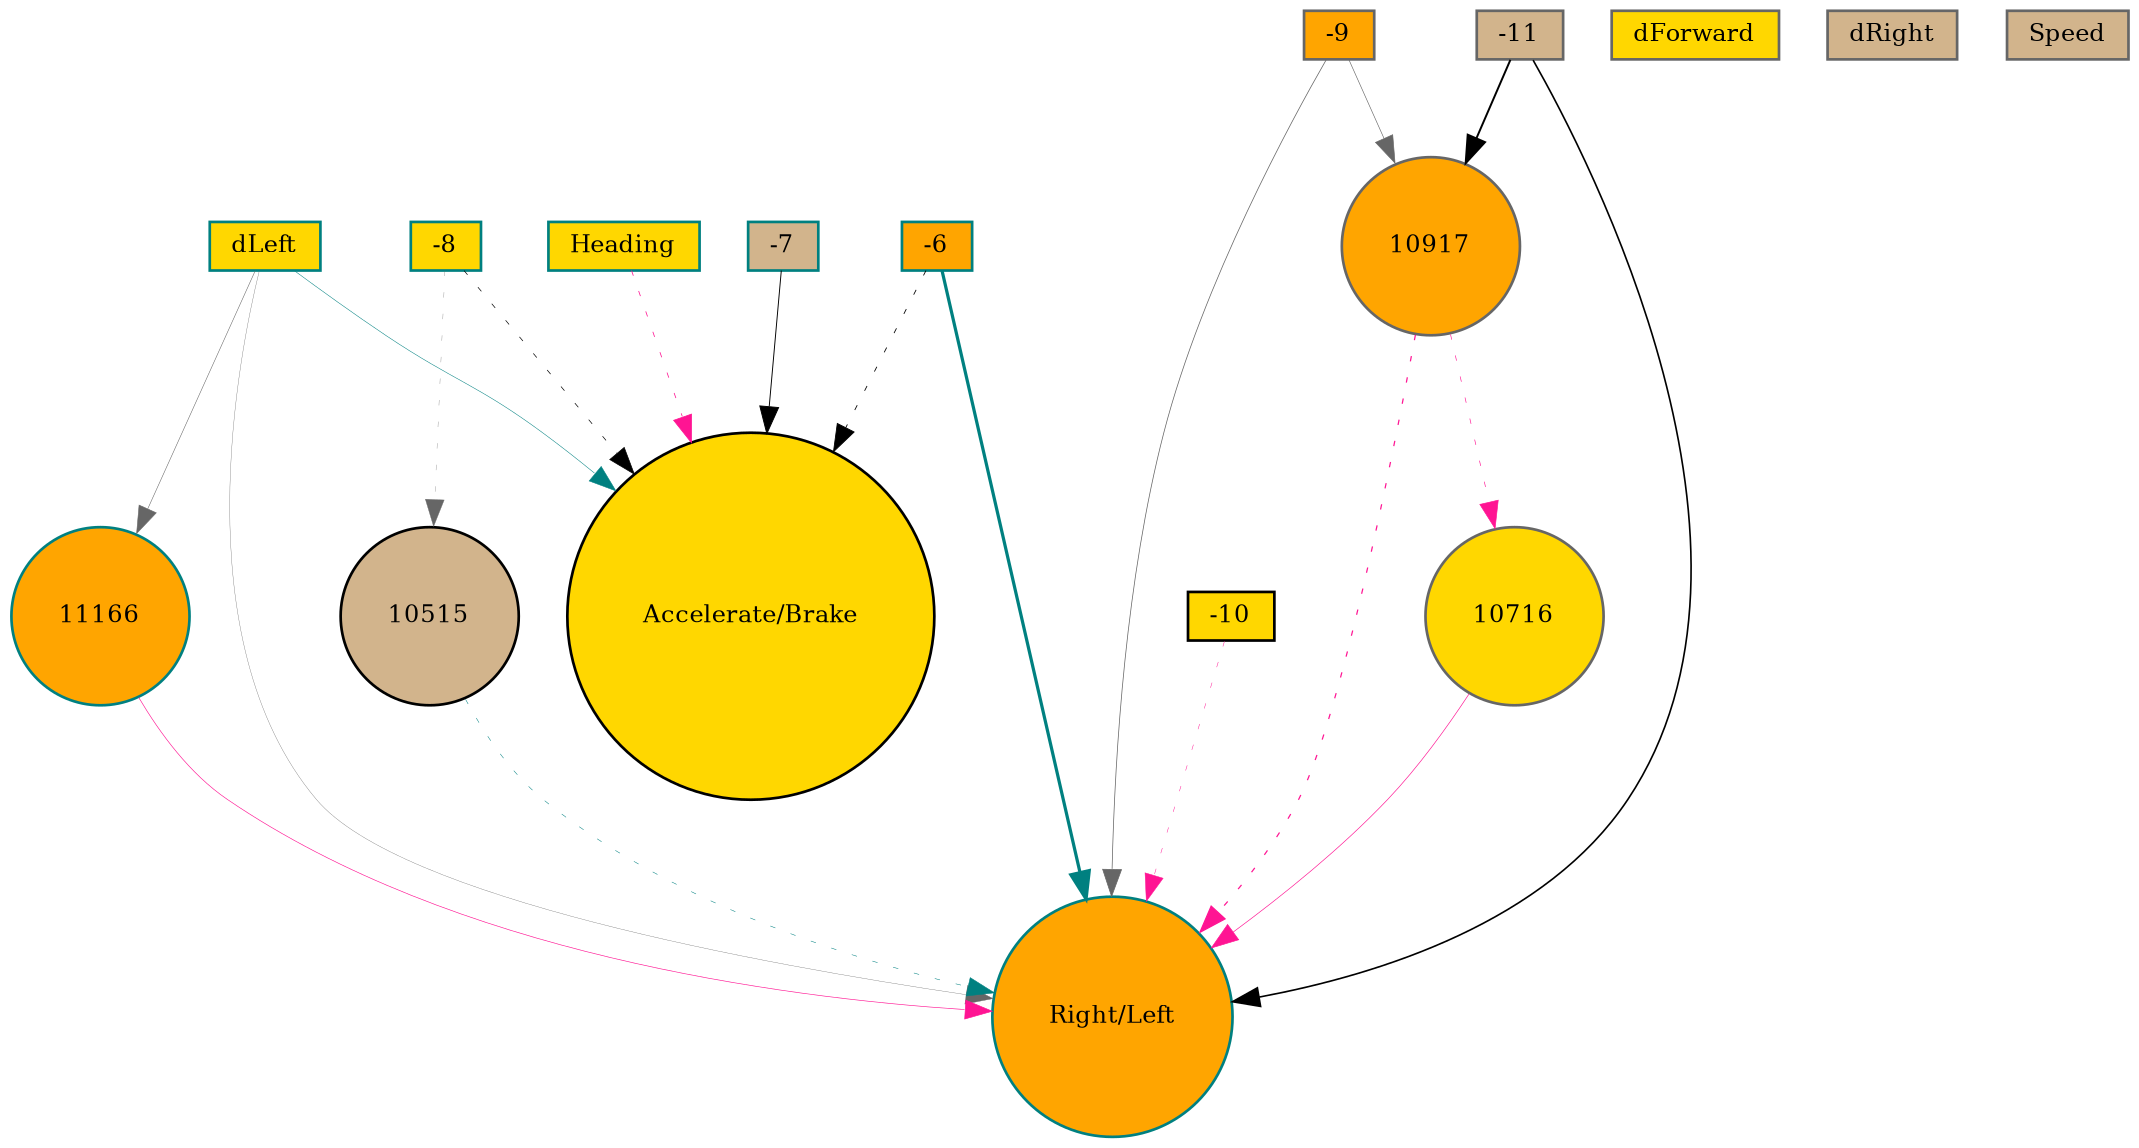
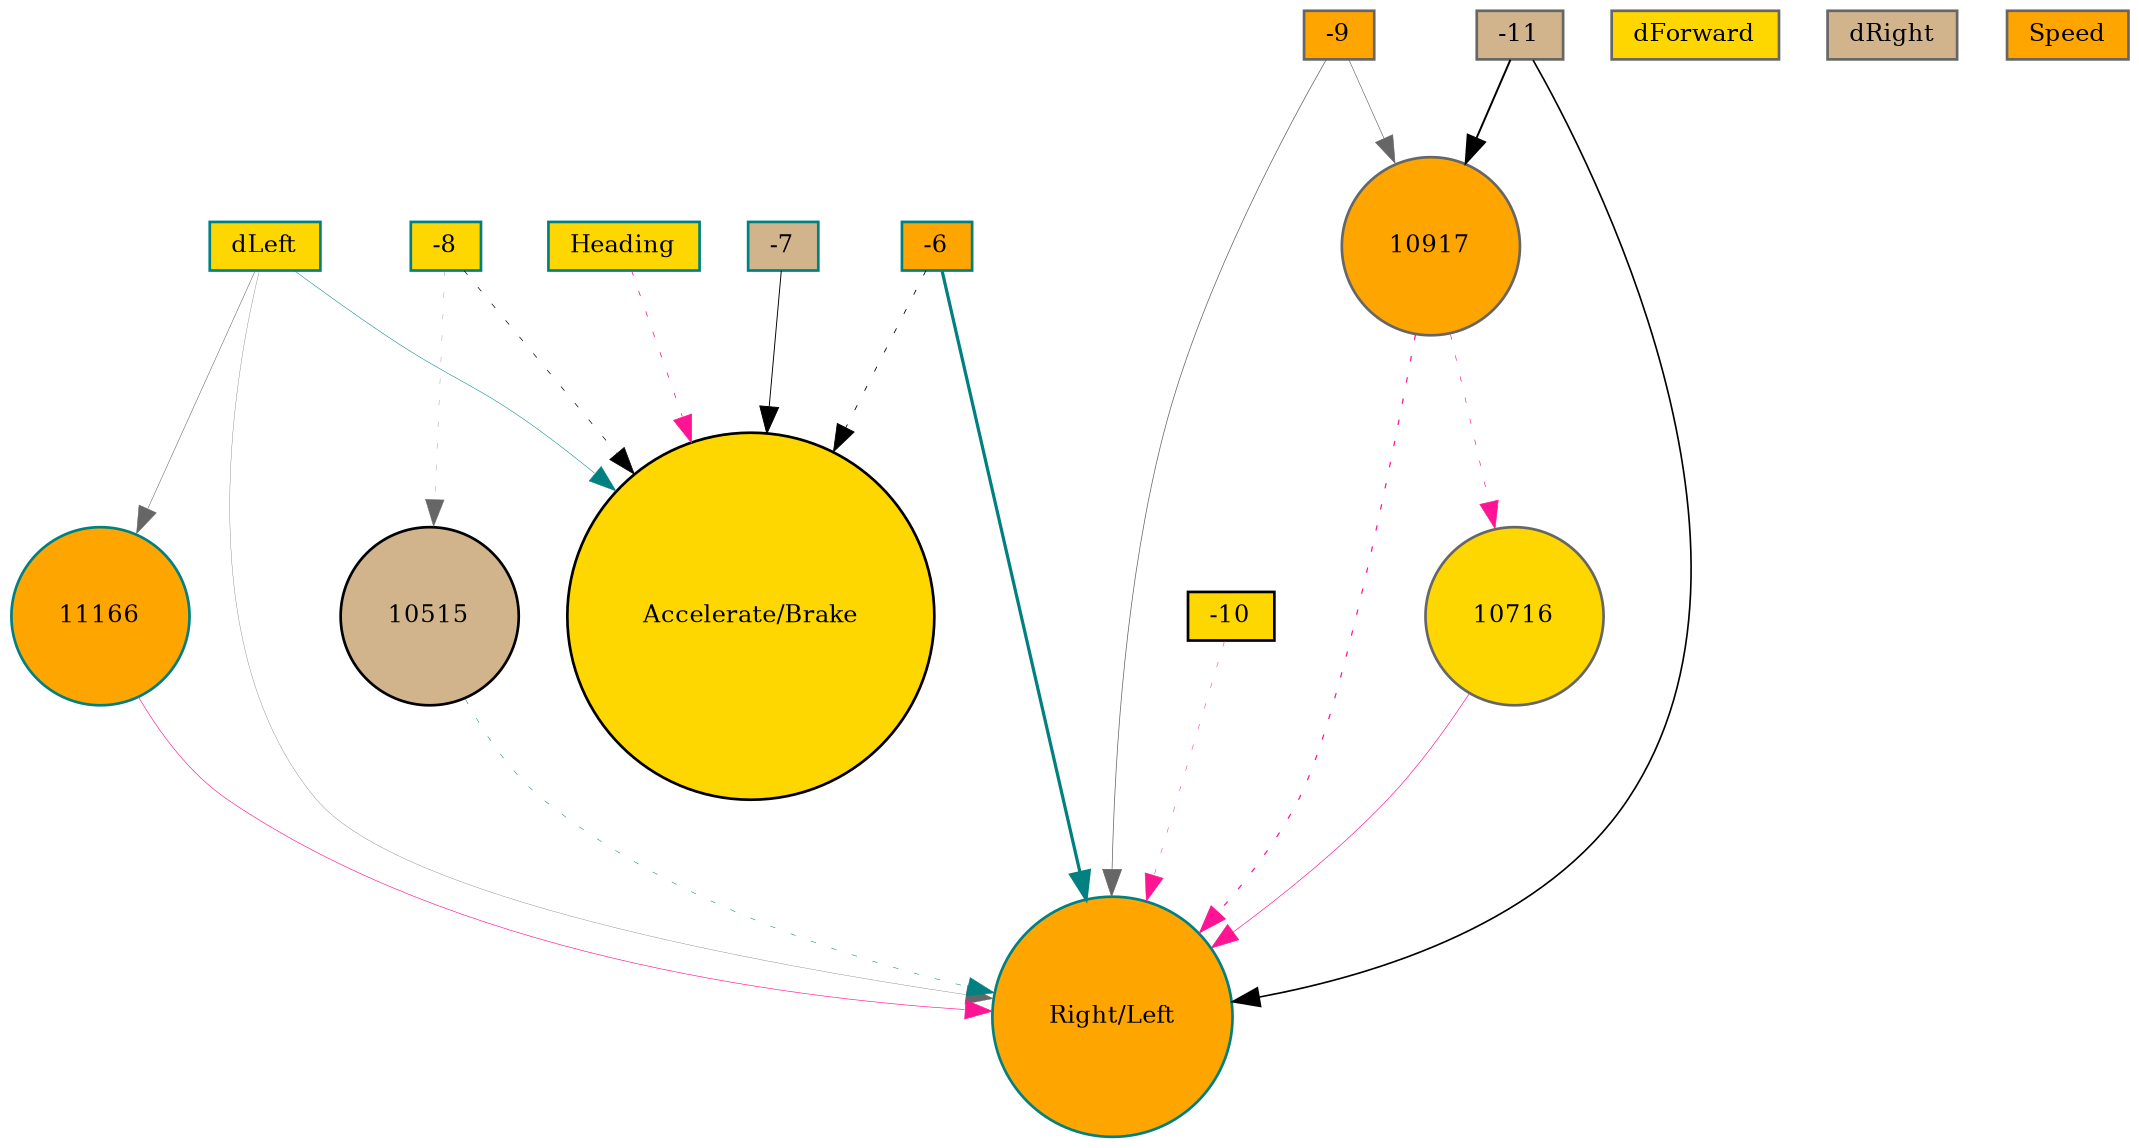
  digraph {
    node [color=teal fillcolor=gold fontsize=9 shape=box style=filled]
    edge [color=deeppink style=solid]
    dLeft [height=0.2 width=0.2]
    "Accelerate/Brake" [color=black height=0.2 shape=circle width=0.2]
    "Right/Left" [fillcolor=orange height=0.2 shape=circle width=0.2]
    11166 [fillcolor=orange height=0.2 shape=circle width=0.2]
    dForward [color=gray40 height=0.2 width=0.2]
    dRight [color=gray40 fillcolor=tan height=0.2 width=0.2]
-   Speed [color=gray40 fillcolor=tan height=0.2 width=0.2]
+   Speed [color=gray40 fillcolor=orange height=0.2 width=0.2]
    Heading [height=0.2 width=0.2]
    -6 [fillcolor=orange height=0.2 width=0.2]
    -7 [fillcolor=tan height=0.2 width=0.2]
    -8 [height=0.2 width=0.2]
    n12 [color=black fillcolor=tan height=0.2 label=10515 shape=circle width=0.2]
    -9 [color=gray40 fillcolor=orange height=0.2 width=0.2]
    10917 [color=gray40 fillcolor=orange height=0.2 shape=circle width=0.2]
    10716 [color=gray40 height=0.2 shape=circle width=0.2]
    -10 [color=black height=0.2 width=0.2]
    -11 [color=gray40 fillcolor=tan height=0.2 width=0.2]
    dLeft -> "Accelerate/Brake" [color=teal penwidth=0.19061113012896258 style=bold]
    dLeft -> "Right/Left" [color=gray40 penwidth=0.1243559019776502]
    dLeft -> 11166 [color=gray40 penwidth=0.20038447540109433]
    11166 -> "Right/Left" [penwidth=0.2324670495577788 style=bold]
    Heading -> "Accelerate/Brake" [penwidth=0.2893468098112324 style=dotted]
    -6 -> "Accelerate/Brake" [color=black penwidth=0.30922608702672966 style=dotted]
    -6 -> "Right/Left" [color=teal penwidth=1.1944547903010363]
    -7 -> "Accelerate/Brake" [color=black penwidth=0.3511685163333139]
    -8 -> "Accelerate/Brake" [color=black penwidth=0.25774299841780257 style=dotted]
    -8 -> n12 [color=gray40 penwidth=0.11394854332630737 style=dotted]
    n12 -> "Right/Left" [color=teal penwidth=0.19090198571207284 style=dotted]
    -9 -> "Right/Left" [color=gray40 penwidth=0.2783819524899901]
    -9 -> 10917 [color=gray40 penwidth=0.23197816571736468]
    10917 -> "Right/Left" [penwidth=0.4586162756716925 style=dotted]
    10917 -> 10716 [penwidth=0.2382098816167215 style=dotted]
    10716 -> "Right/Left" [penwidth=0.24411127531931814 style=bold]
    -10 -> "Right/Left" [penwidth=0.1741291476513983 style=dotted]
    -11 -> "Right/Left" [color=black penwidth=0.6135313323991076]
    -11 -> 10917 [color=black penwidth=0.7284823941590536]
  }
